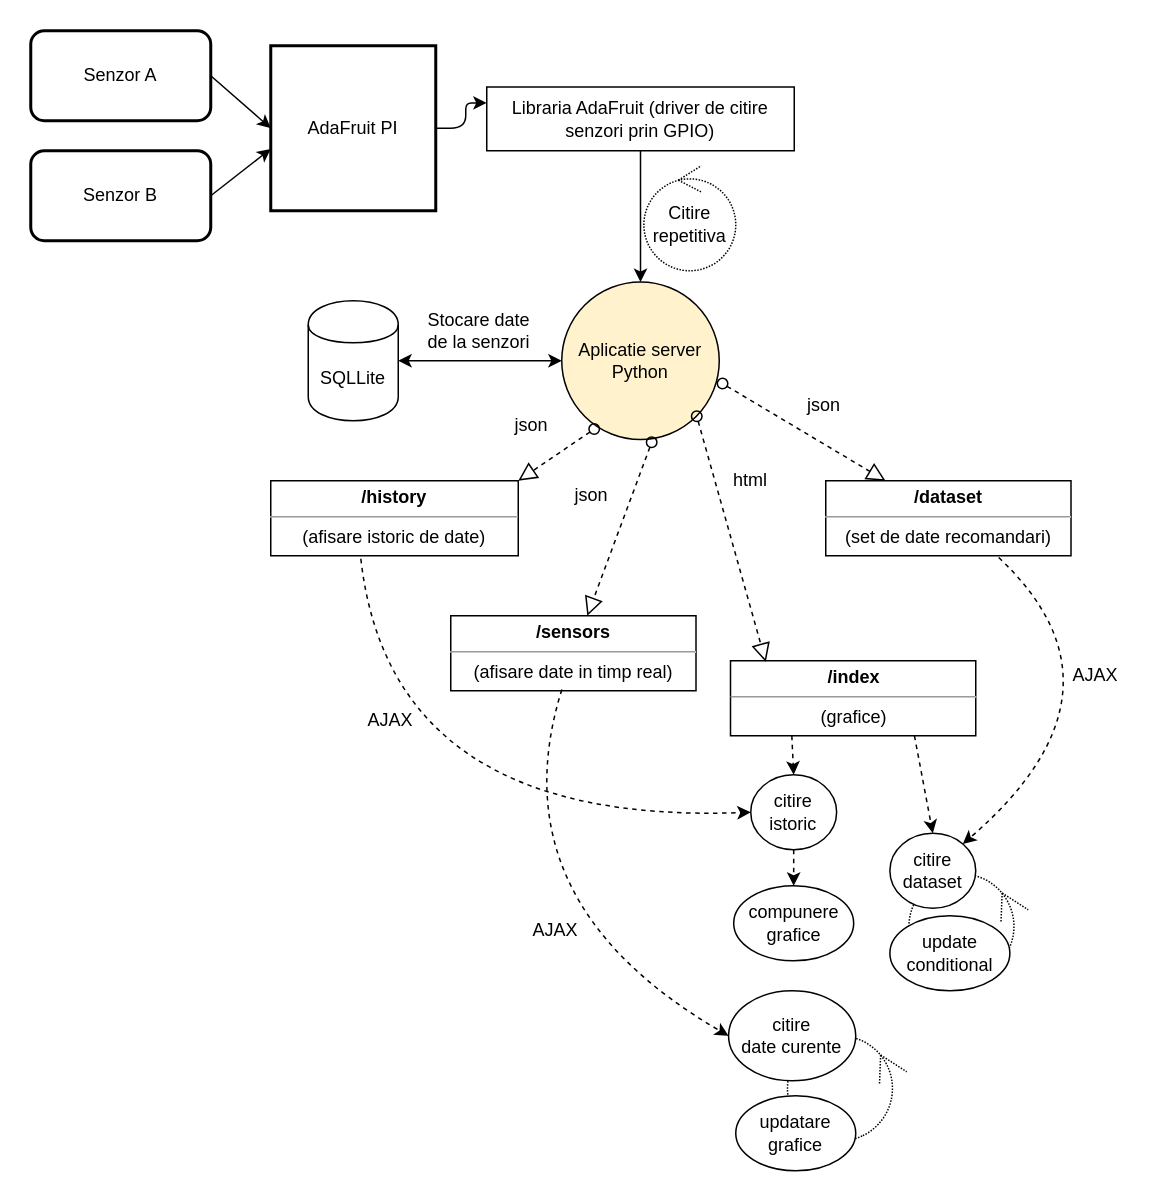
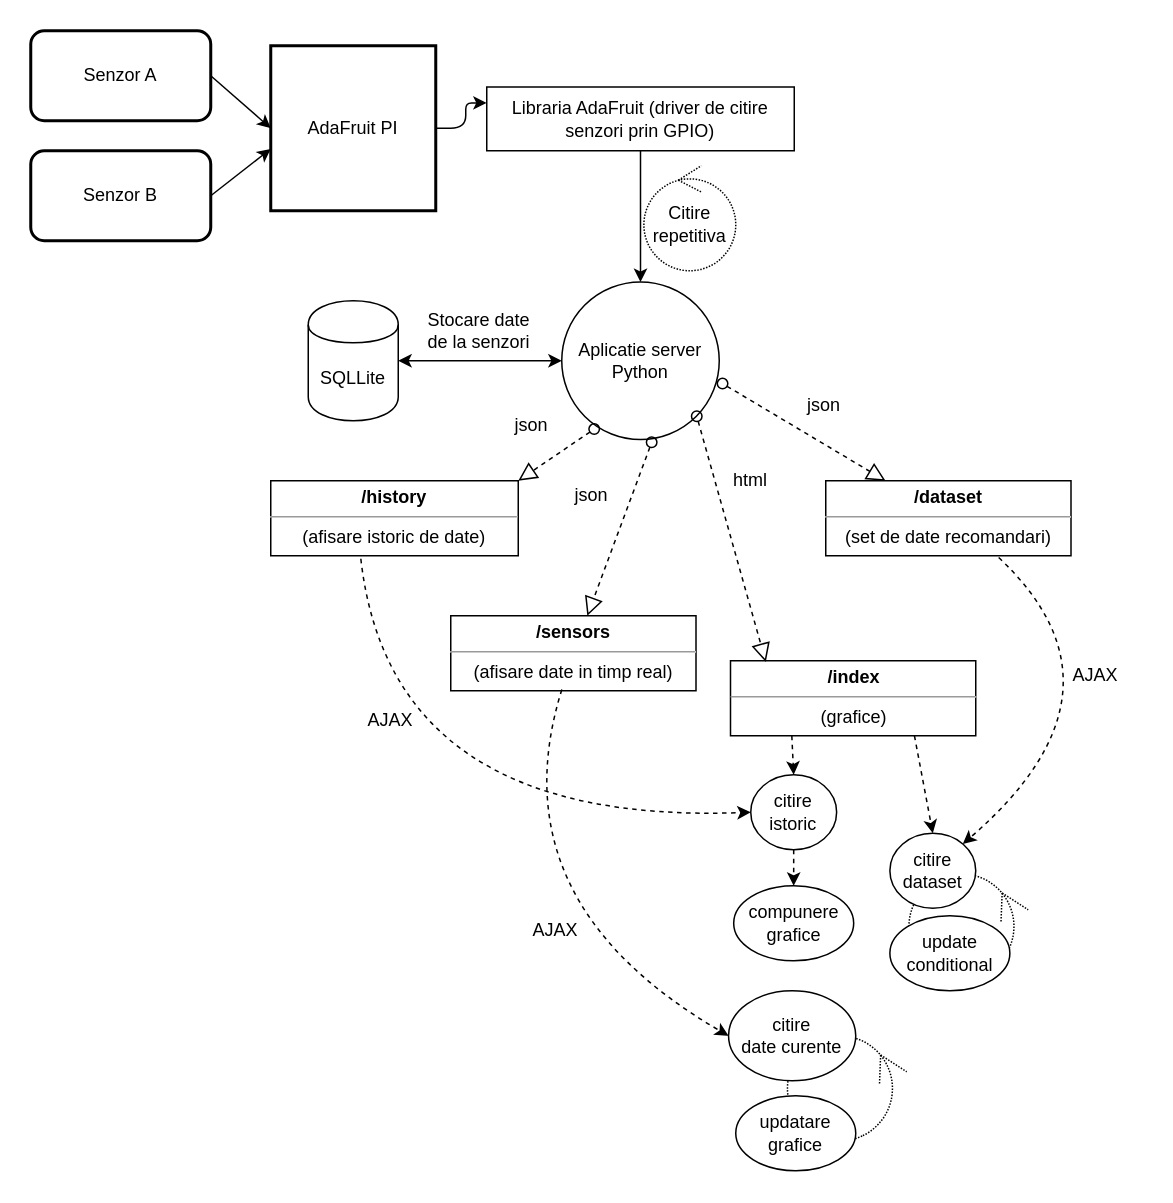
  <mxCell id="0" />
  <mxCell id="1" parent="0" />
  <mxCell id="2" value="" style="ellipse;shape=umlControl;whiteSpace=wrap;html=1;strokeWidth=1;fillColor=none;align=left;rotation=65;dashed=1;dashPattern=1 1;" vertex="1" parent="1"><mxGeometry x="610" y="575" width="70" height="80" as="geometry" /></mxCell>
  <mxCell id="3" value="" style="ellipse;shape=umlControl;whiteSpace=wrap;html=1;strokeWidth=1;fillColor=none;align=left;rotation=65;dashed=1;dashPattern=1 1;" vertex="1" parent="1"><mxGeometry x="529" y="683" width="70" height="80" as="geometry" /></mxCell>
  <mxCell id="4" value="Senzor A" style="rounded=1;whiteSpace=wrap;html=1;strokeWidth=2;" vertex="1" parent="1"><mxGeometry x="20" y="20" width="120" height="60" as="geometry" /></mxCell>
  <mxCell id="5" value="Senzor B" style="rounded=1;whiteSpace=wrap;html=1;strokeWidth=2;" vertex="1" parent="1"><mxGeometry x="20" y="100" width="120" height="60" as="geometry" /></mxCell>
  <mxCell id="6" value="" style="edgeStyle=orthogonalEdgeStyle;rounded=1;comic=0;orthogonalLoop=1;jettySize=auto;html=1;entryX=0;entryY=0.25;entryDx=0;entryDy=0;" edge="1" parent="1" source="7" target="10"><mxGeometry relative="1" as="geometry"><mxPoint x="370" y="85" as="targetPoint" /></mxGeometry></mxCell>
  <mxCell id="7" value="AdaFruit PI" style="whiteSpace=wrap;html=1;aspect=fixed;strokeWidth=2;" vertex="1" parent="1"><mxGeometry x="180" y="30" width="110" height="110" as="geometry" /></mxCell>
  <mxCell id="8" value="" style="endArrow=classic;html=1;exitX=1;exitY=0.5;exitDx=0;exitDy=0;entryX=0;entryY=0.5;entryDx=0;entryDy=0;comic=0;" edge="1" parent="1" source="4" target="7"><mxGeometry width="50" height="50" relative="1" as="geometry"><mxPoint x="380" y="320" as="sourcePoint" /><mxPoint x="430" y="270" as="targetPoint" /></mxGeometry></mxCell>
  <mxCell id="9" value="" style="endArrow=classic;html=1;entryX=0;entryY=0.625;entryDx=0;entryDy=0;entryPerimeter=0;exitX=1;exitY=0.5;exitDx=0;exitDy=0;comic=0;" edge="1" parent="1" source="5" target="7"><mxGeometry width="50" height="50" relative="1" as="geometry"><mxPoint x="170" y="190" as="sourcePoint" /><mxPoint x="430" y="270" as="targetPoint" /></mxGeometry></mxCell>
  <mxCell id="10" value="Libraria AdaFruit (driver de citire senzori prin GPIO)" style="rounded=0;whiteSpace=wrap;html=1;" vertex="1" parent="1"><mxGeometry x="324" y="57.5" width="205" height="42.5" as="geometry" /></mxCell>
- <mxCell id="11" value="Aplicatie server&lt;br&gt;Python" style="ellipse;whiteSpace=wrap;html=1;aspect=fixed;fillColor=#fff2cc;" vertex="1" parent="1"><mxGeometry x="374" y="187.5" width="105" height="105" as="geometry" /></mxCell>
+ <mxCell id="11" value="Aplicatie server&lt;br&gt;Python" style="ellipse;whiteSpace=wrap;html=1;aspect=fixed;" vertex="1" parent="1"><mxGeometry x="374" y="187.5" width="105" height="105" as="geometry" /></mxCell>
  <mxCell id="12" value="" style="endArrow=classic;html=1;entryX=0.5;entryY=0;entryDx=0;entryDy=0;comic=0;" edge="1" parent="1" source="10" target="11"><mxGeometry width="50" height="50" relative="1" as="geometry"><mxPoint x="427" y="110" as="sourcePoint" /><mxPoint x="430" y="270" as="targetPoint" /></mxGeometry></mxCell>
  <mxCell id="13" value="SQLLite" style="shape=cylinder;whiteSpace=wrap;html=1;boundedLbl=1;backgroundOutline=1;" vertex="1" parent="1"><mxGeometry x="205" y="200" width="60" height="80" as="geometry" /></mxCell>
  <mxCell id="14" value="" style="endArrow=classic;startArrow=classic;html=1;exitX=1;exitY=0.5;exitDx=0;exitDy=0;comic=0;" edge="1" parent="1" source="13" target="11"><mxGeometry width="50" height="50" relative="1" as="geometry"><mxPoint x="380" y="320" as="sourcePoint" /><mxPoint x="430" y="270" as="targetPoint" /></mxGeometry></mxCell>
  <mxCell id="15" value="Stocare date &lt;br&gt;de la senzori" style="text;html=1;strokeColor=none;fillColor=none;align=center;verticalAlign=middle;whiteSpace=wrap;rounded=0;" vertex="1" parent="1"><mxGeometry x="264" y="210" width="110" height="20" as="geometry" /></mxCell>
  <mxCell id="16" value="" style="startArrow=oval;startFill=0;startSize=7;endArrow=block;endFill=0;endSize=10;dashed=1;html=1;exitX=0.206;exitY=0.934;exitDx=0;exitDy=0;exitPerimeter=0;entryX=1;entryY=0;entryDx=0;entryDy=0;" edge="1" parent="1" source="11" target="18"><mxGeometry width="100" relative="1" as="geometry"><mxPoint x="290" y="290" as="sourcePoint" /><mxPoint x="320.345" y="360" as="targetPoint" /></mxGeometry></mxCell>
  <mxCell id="17" value="" style="startArrow=oval;startFill=0;startSize=7;endArrow=block;endFill=0;endSize=10;dashed=1;html=1;exitX=0.571;exitY=1.018;exitDx=0;exitDy=0;exitPerimeter=0;" edge="1" parent="1" source="11" target="19"><mxGeometry width="100" relative="1" as="geometry"><mxPoint x="430" y="296" as="sourcePoint" /><mxPoint x="430.76" y="377.6" as="targetPoint" /></mxGeometry></mxCell>
  <mxCell id="18" value="&lt;p style=&quot;margin: 0px ; margin-top: 4px ; text-align: center&quot;&gt;&lt;b&gt;/history&lt;/b&gt;&lt;/p&gt;&lt;hr size=&quot;1&quot;&gt;&lt;div style=&quot;text-align: center ; height: 2px&quot;&gt;&lt;span&gt;(afisare istoric de date)&lt;/span&gt;&lt;/div&gt;" style="verticalAlign=top;align=left;overflow=fill;fontSize=12;fontFamily=Helvetica;html=1;strokeWidth=1;" vertex="1" parent="1"><mxGeometry x="180" y="320" width="165" height="50" as="geometry" /></mxCell>
  <mxCell id="19" value="&lt;p style=&quot;margin: 0px ; margin-top: 4px ; text-align: center&quot;&gt;&lt;b&gt;/sensors&lt;/b&gt;&lt;/p&gt;&lt;hr size=&quot;1&quot;&gt;&lt;div style=&quot;text-align: center ; height: 2px&quot;&gt;&lt;span&gt;(afisare date in timp real&lt;/span&gt;&lt;span&gt;)&lt;/span&gt;&lt;/div&gt;" style="verticalAlign=top;align=left;overflow=fill;fontSize=12;fontFamily=Helvetica;html=1;strokeWidth=1;" vertex="1" parent="1"><mxGeometry x="300" y="410" width="163.5" height="50" as="geometry" /></mxCell>
  <mxCell id="20" value="&lt;p style=&quot;margin: 0px ; margin-top: 4px ; text-align: center&quot;&gt;&lt;b&gt;/index&lt;/b&gt;&lt;/p&gt;&lt;hr size=&quot;1&quot;&gt;&lt;div style=&quot;text-align: center ; height: 2px&quot;&gt;&lt;span&gt;(grafice&lt;/span&gt;&lt;span&gt;)&lt;/span&gt;&lt;/div&gt;" style="verticalAlign=top;align=left;overflow=fill;fontSize=12;fontFamily=Helvetica;html=1;strokeWidth=1;" vertex="1" parent="1"><mxGeometry x="486.5" y="440" width="163.5" height="50" as="geometry" /></mxCell>
  <mxCell id="21" value="" style="startArrow=oval;startFill=0;startSize=7;endArrow=block;endFill=0;endSize=10;dashed=1;html=1;entryX=0.144;entryY=0.016;entryDx=0;entryDy=0;entryPerimeter=0;" edge="1" parent="1" target="20"><mxGeometry width="100" relative="1" as="geometry"><mxPoint x="464" y="277" as="sourcePoint" /><mxPoint x="386.088" y="400" as="targetPoint" /></mxGeometry></mxCell>
  <mxCell id="22" value="" style="curved=1;endArrow=classic;html=1;dashed=1;exitX=0.364;exitY=1.04;exitDx=0;exitDy=0;exitPerimeter=0;entryX=0;entryY=0.5;entryDx=0;entryDy=0;" edge="1" parent="1" source="18" target="35"><mxGeometry width="50" height="50" relative="1" as="geometry"><mxPoint x="100" y="460" as="sourcePoint" /><mxPoint x="440" y="510" as="targetPoint" /><Array as="points"><mxPoint x="260" y="550" /></Array></mxGeometry></mxCell>
  <mxCell id="23" value="" style="curved=1;endArrow=classic;html=1;dashed=1;exitX=0.453;exitY=0.984;exitDx=0;exitDy=0;exitPerimeter=0;entryX=0;entryY=0.5;entryDx=0;entryDy=0;" edge="1" parent="1" source="19" target="37"><mxGeometry width="50" height="50" relative="1" as="geometry"><mxPoint x="207.16" y="382" as="sourcePoint" /><mxPoint x="440" y="500" as="targetPoint" /><Array as="points"><mxPoint x="330" y="600" /></Array></mxGeometry></mxCell>
  <mxCell id="24" value="AJAX" style="text;html=1;align=center;verticalAlign=middle;whiteSpace=wrap;rounded=0;" vertex="1" parent="1"><mxGeometry x="240" y="470" width="40" height="20" as="geometry" /></mxCell>
  <mxCell id="25" value="AJAX" style="text;html=1;strokeColor=none;fillColor=none;align=center;verticalAlign=middle;whiteSpace=wrap;rounded=0;" vertex="1" parent="1"><mxGeometry x="350" y="610" width="40" height="20" as="geometry" /></mxCell>
  <mxCell id="26" value="json" style="text;html=1;strokeColor=none;fillColor=none;align=center;verticalAlign=middle;whiteSpace=wrap;rounded=0;" vertex="1" parent="1"><mxGeometry x="334" y="272.5" width="40" height="20" as="geometry" /></mxCell>
  <mxCell id="27" value="json" style="text;html=1;strokeColor=none;fillColor=none;align=center;verticalAlign=middle;whiteSpace=wrap;rounded=0;" vertex="1" parent="1"><mxGeometry x="374" y="320" width="40" height="20" as="geometry" /></mxCell>
  <mxCell id="28" value="&lt;p style=&quot;margin: 0px ; margin-top: 4px ; text-align: center&quot;&gt;&lt;b&gt;/dataset&lt;/b&gt;&lt;/p&gt;&lt;hr size=&quot;1&quot;&gt;&lt;div style=&quot;text-align: center ; height: 2px&quot;&gt;&lt;span&gt;(set de date recomandari&lt;/span&gt;&lt;span&gt;)&lt;/span&gt;&lt;/div&gt;" style="verticalAlign=top;align=left;overflow=fill;fontSize=12;fontFamily=Helvetica;html=1;strokeWidth=1;" vertex="1" parent="1"><mxGeometry x="550" y="320" width="163.5" height="50" as="geometry" /></mxCell>
  <mxCell id="29" value="" style="startArrow=oval;startFill=0;startSize=7;endArrow=block;endFill=0;endSize=10;dashed=1;html=1;exitX=1.021;exitY=0.645;exitDx=0;exitDy=0;exitPerimeter=0;" edge="1" parent="1" source="11" target="28"><mxGeometry width="100" relative="1" as="geometry"><mxPoint x="474" y="287" as="sourcePoint" /><mxPoint x="528.534" y="490" as="targetPoint" /></mxGeometry></mxCell>
  <mxCell id="30" value="" style="curved=1;endArrow=classic;html=1;dashed=1;exitX=0.705;exitY=1.024;exitDx=0;exitDy=0;exitPerimeter=0;entryX=1;entryY=0;entryDx=0;entryDy=0;" edge="1" parent="1" source="28" target="41"><mxGeometry width="50" height="50" relative="1" as="geometry"><mxPoint x="364.065" y="449.2" as="sourcePoint" /><mxPoint x="710" y="690" as="targetPoint" /><Array as="points"><mxPoint x="760" y="460" /></Array></mxGeometry></mxCell>
  <mxCell id="31" value="json" style="text;html=1;strokeColor=none;fillColor=none;align=center;verticalAlign=middle;whiteSpace=wrap;rounded=0;" vertex="1" parent="1"><mxGeometry x="529" y="260" width="40" height="20" as="geometry" /></mxCell>
  <mxCell id="32" value="html" style="text;html=1;strokeColor=none;fillColor=none;align=center;verticalAlign=middle;whiteSpace=wrap;rounded=0;" vertex="1" parent="1"><mxGeometry x="480" y="310" width="40" height="20" as="geometry" /></mxCell>
  <mxCell id="33" value="AJAX" style="text;html=1;strokeColor=none;fillColor=none;align=center;verticalAlign=middle;whiteSpace=wrap;rounded=0;" vertex="1" parent="1"><mxGeometry x="710" y="440" width="40" height="20" as="geometry" /></mxCell>
  <mxCell id="34" value="Citire repetitiva" style="ellipse;shape=umlControl;whiteSpace=wrap;html=1;strokeWidth=1;align=center;fillColor=none;dashed=1;dashPattern=1 1;" vertex="1" parent="1"><mxGeometry x="428.75" y="110" width="61.25" height="70" as="geometry" /></mxCell>
  <mxCell id="35" value="citire istoric" style="ellipse;whiteSpace=wrap;html=1;strokeWidth=1;fillColor=none;align=center;" vertex="1" parent="1"><mxGeometry x="500" y="516" width="57.25" height="50" as="geometry" /></mxCell>
  <mxCell id="36" value="compunere&lt;br&gt;grafice" style="ellipse;whiteSpace=wrap;html=1;strokeWidth=1;fillColor=none;align=center;" vertex="1" parent="1"><mxGeometry x="488.63" y="590" width="80" height="50" as="geometry" /></mxCell>
  <mxCell id="37" value="citire&lt;br&gt;date curente" style="ellipse;whiteSpace=wrap;html=1;strokeWidth=1;align=center;" vertex="1" parent="1"><mxGeometry x="485.2" y="660" width="84.8" height="60" as="geometry" /></mxCell>
  <mxCell id="38" value="updatare&lt;br&gt;grafice" style="ellipse;whiteSpace=wrap;html=1;strokeWidth=1;align=center;" vertex="1" parent="1"><mxGeometry x="490" y="730" width="80" height="50" as="geometry" /></mxCell>
  <mxCell id="39" value="" style="endArrow=classic;html=1;dashed=1;exitX=0.25;exitY=1;exitDx=0;exitDy=0;entryX=0.5;entryY=0;entryDx=0;entryDy=0;" edge="1" parent="1" source="20" target="35"><mxGeometry width="50" height="50" relative="1" as="geometry"><mxPoint x="390" y="630" as="sourcePoint" /><mxPoint x="440" y="580" as="targetPoint" /></mxGeometry></mxCell>
  <mxCell id="40" value="" style="endArrow=classic;html=1;dashed=1;exitX=0.5;exitY=1;exitDx=0;exitDy=0;entryX=0.5;entryY=0;entryDx=0;entryDy=0;" edge="1" parent="1" source="35" target="36"><mxGeometry width="50" height="50" relative="1" as="geometry"><mxPoint x="591.75" y="610" as="sourcePoint" /><mxPoint x="588.625" y="640" as="targetPoint" /></mxGeometry></mxCell>
  <mxCell id="41" value="citire &lt;br&gt;dataset" style="ellipse;whiteSpace=wrap;html=1;strokeWidth=1;align=center;" vertex="1" parent="1"><mxGeometry x="592.75" y="555" width="57.25" height="50" as="geometry" /></mxCell>
  <mxCell id="42" value="update&lt;br&gt;conditional" style="ellipse;whiteSpace=wrap;html=1;strokeWidth=1;align=center;" vertex="1" parent="1"><mxGeometry x="592.75" y="610" width="80" height="50" as="geometry" /></mxCell>
  <mxCell id="43" value="" style="endArrow=classic;html=1;dashed=1;exitX=0.75;exitY=1;exitDx=0;exitDy=0;entryX=0.5;entryY=0;entryDx=0;entryDy=0;" edge="1" parent="1" source="20" target="41"><mxGeometry width="50" height="50" relative="1" as="geometry"><mxPoint x="537.375" y="500" as="sourcePoint" /><mxPoint x="538.625" y="526" as="targetPoint" /></mxGeometry></mxCell>
